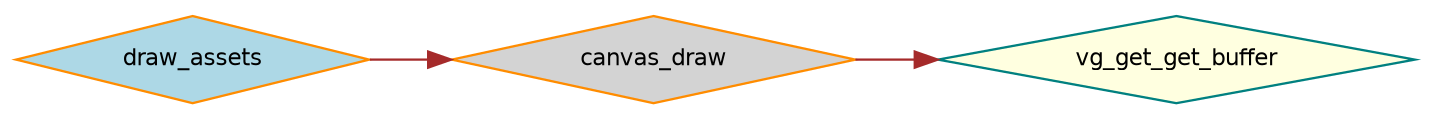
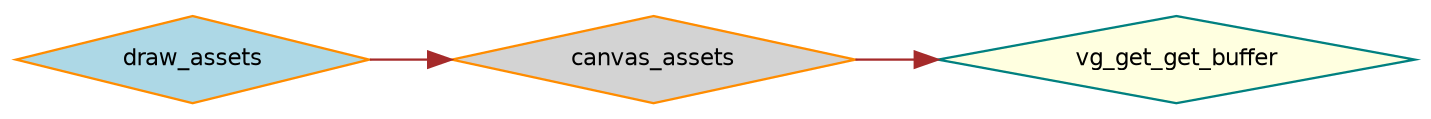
  digraph {
    rankdir=RL
    node [color=darkorange fontname=Helvetica fontsize=10 shape=diamond style=filled]
    edge [color=brown dir=back fontname=Helvetica fontsize=10 labelfontname=Helvetica labelfontsize=10 style=solid]
    n1 [color=teal fillcolor=lightyellow fontcolor=black height=0.2 label=vg_get_get_buffer width=0.4]
-   n2 [fillcolor=lightgrey height=0.2 label=canvas_draw width=0.4]
+   n2 [fillcolor=lightgrey height=0.2 label=canvas_assets width=0.4]
    n3 [fillcolor=lightblue height=0.2 label=draw_assets width=0.4]
    n1 -> n2
    n2 -> n3
  }
